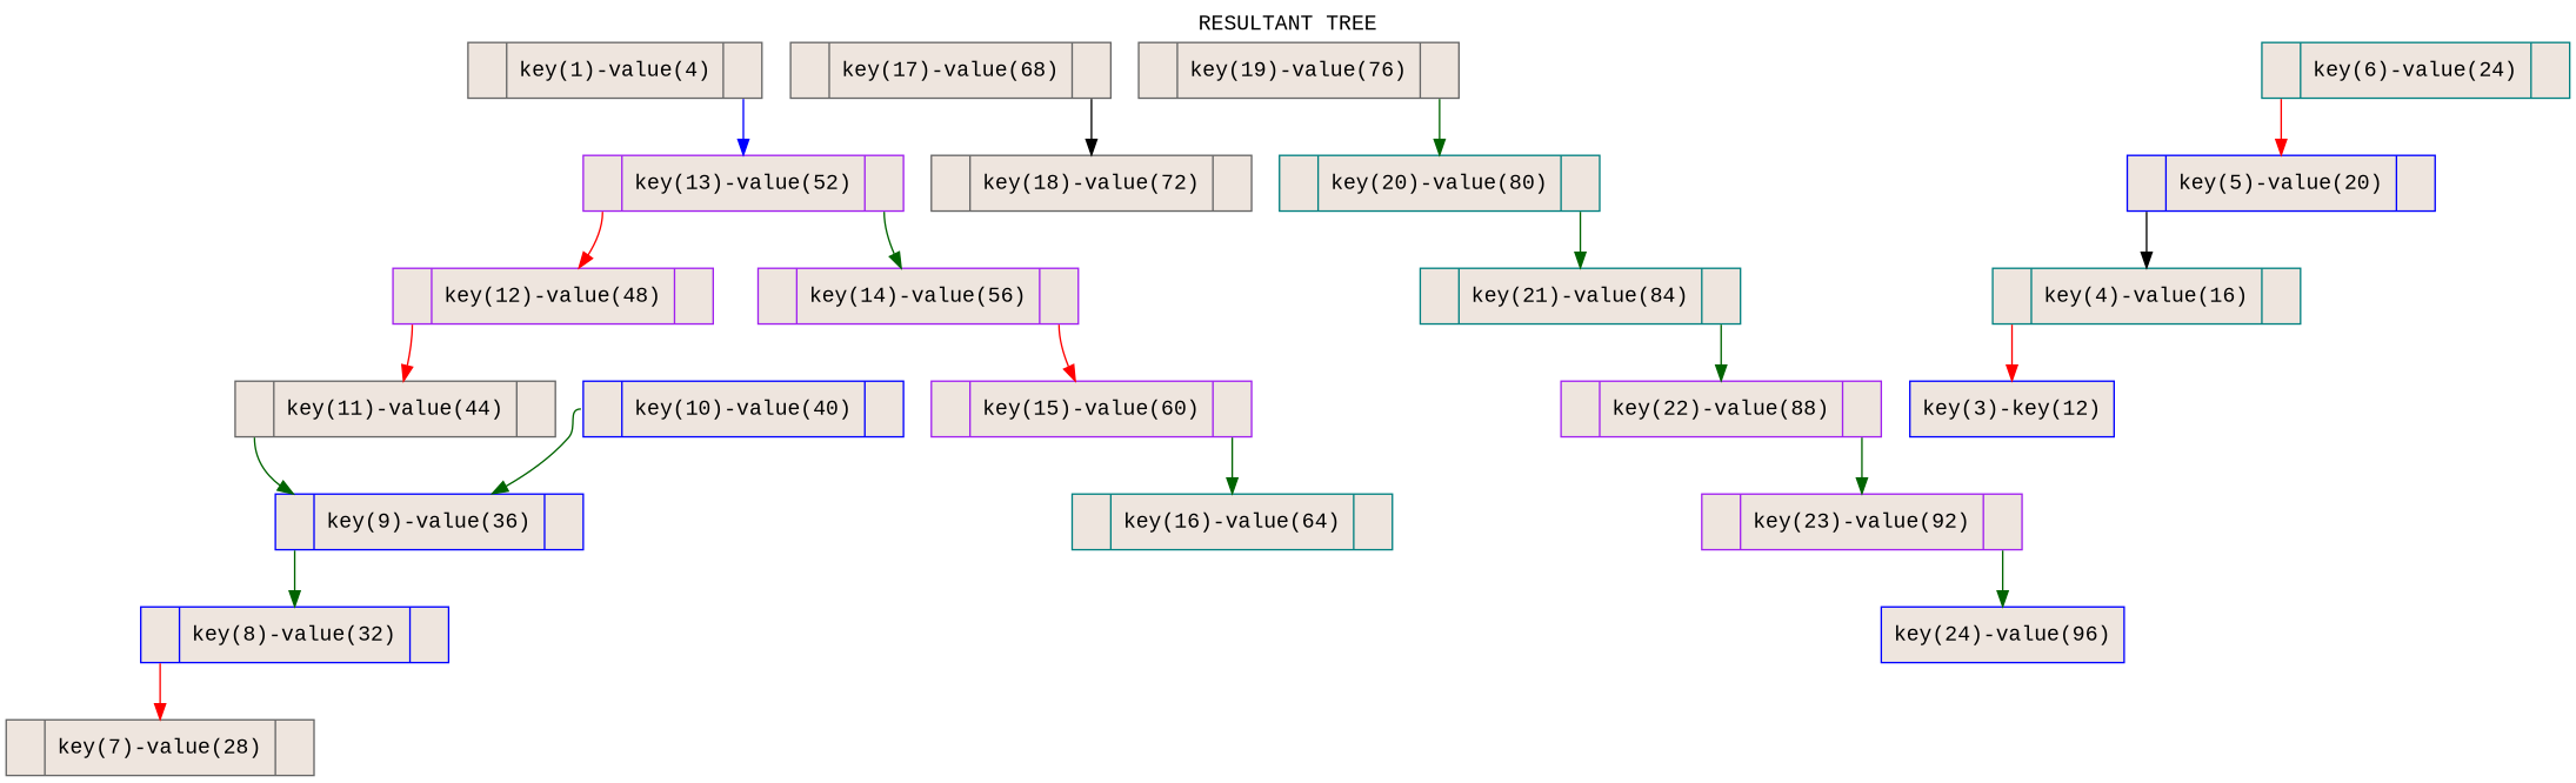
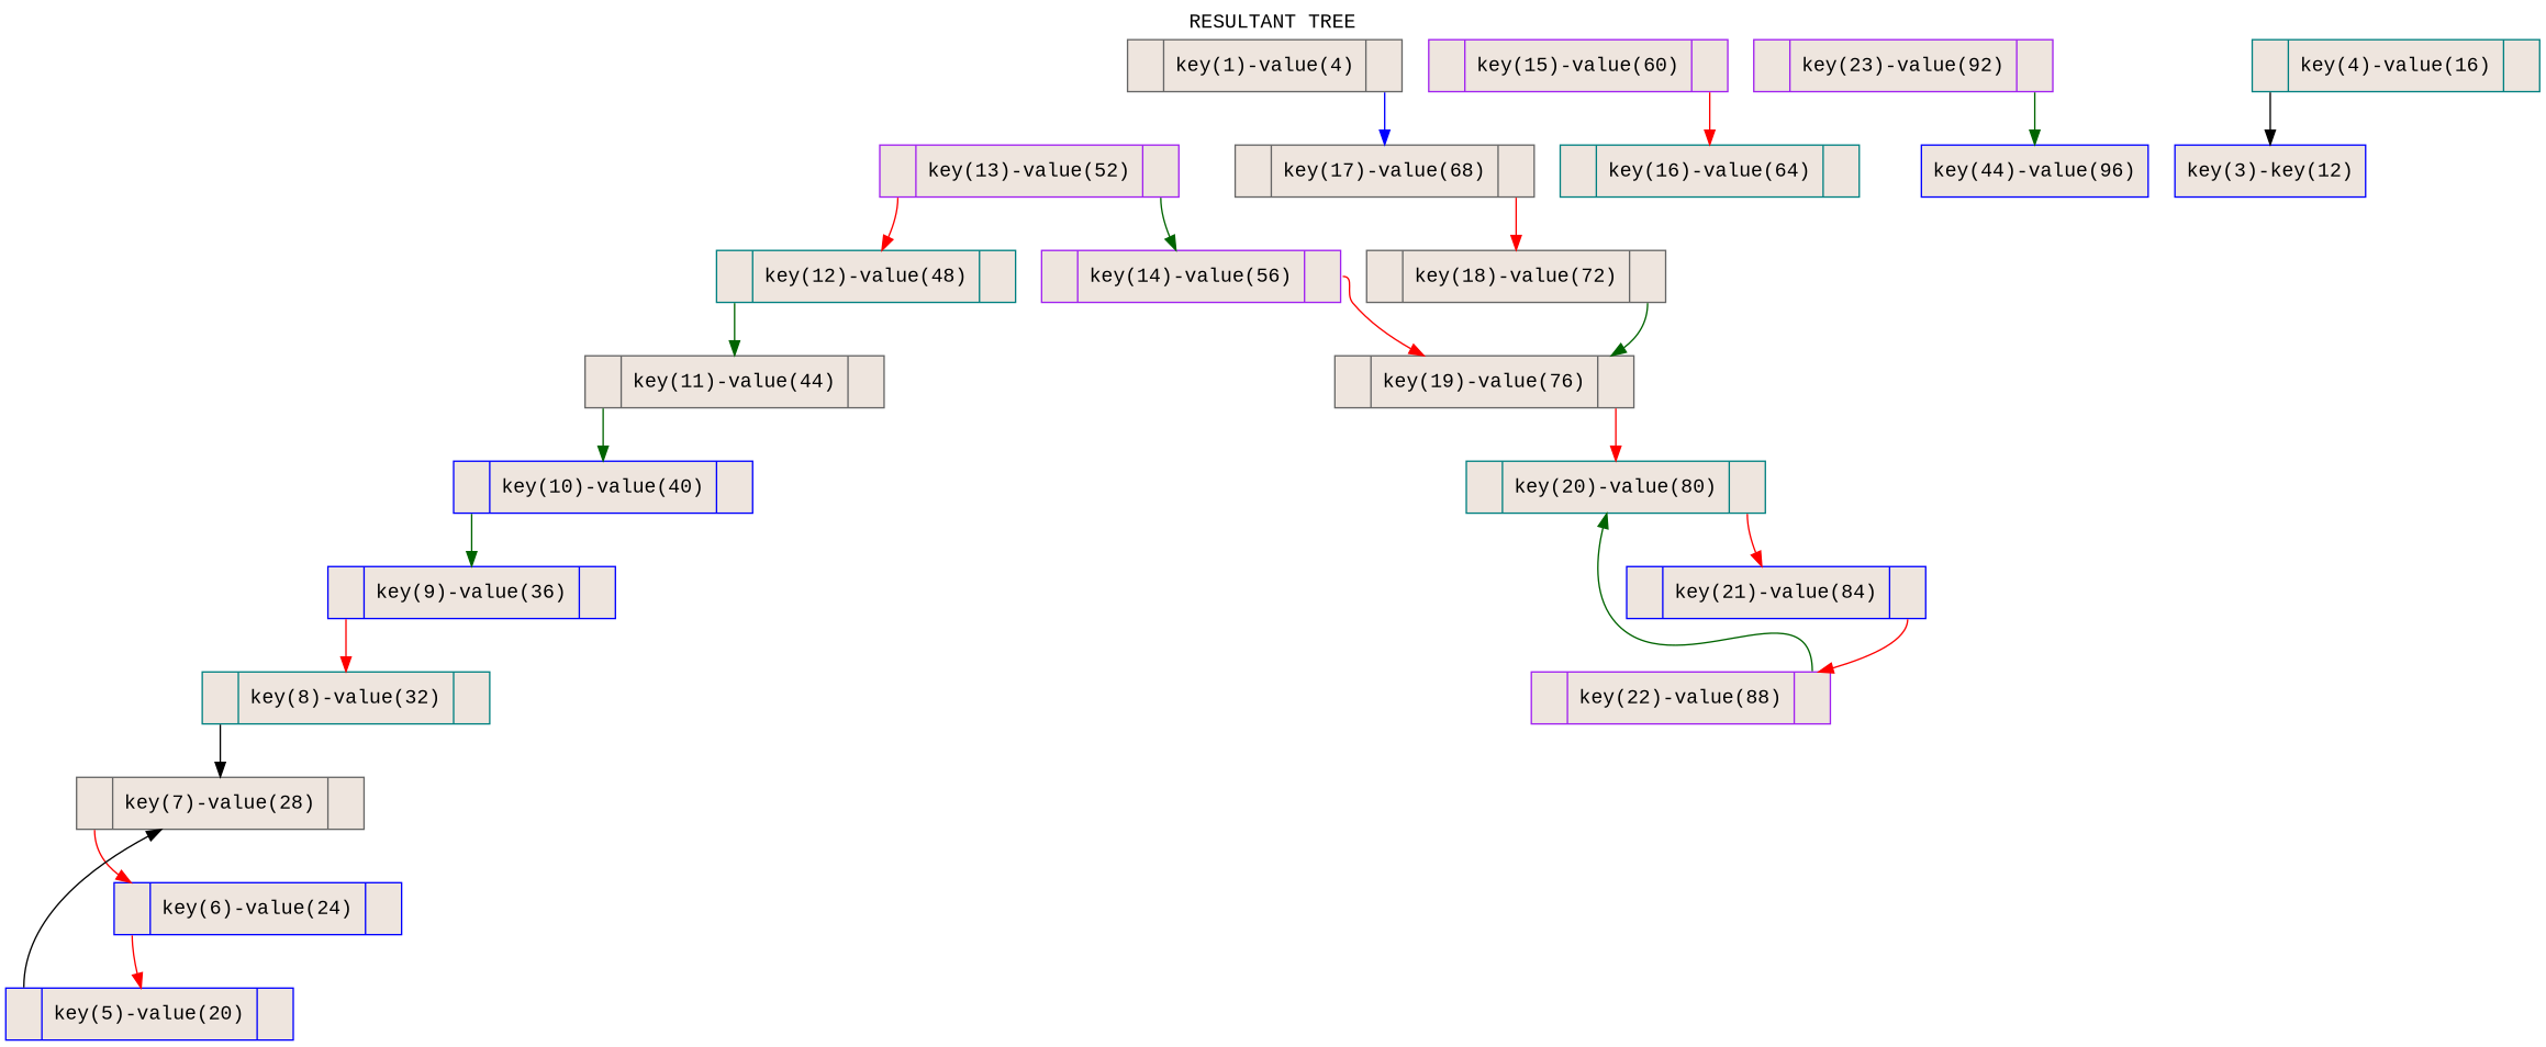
  digraph {
    fontname="Liberation Mono"
    label="RESULTANT TREE\n"
    labelloc=t
    rankdir=TB
    node [color=blue fillcolor=seashell2 fontname="Liberation Mono" shape=record style=filled]
    edge [color=darkgreen fontname="Liberation Mono" tailport=C1]
    n1 [color=gray40 label="<C0>|key(1)-value(4)|<C1>"]
    n2 [color=purple label="<C0>|key(13)-value(52)|<C1>"]
    n3 [color=purple label="<C0>|key(14)-value(56)|<C1>"]
-   n4 [color=purple label="<C0>|key(12)-value(48)|<C1>"]
+   n4 [color=teal label="<C0>|key(12)-value(48)|<C1>"]
    n5 [color=purple label="<C0>|key(15)-value(60)|<C1>"]
    n6 [color=gray40 label="<C0>|key(11)-value(44)|<C1>"]
    n7 [color=teal label="<C0>|key(16)-value(64)|<C1>"]
    n8 [color=gray40 label="<C0>|key(17)-value(68)|<C1>"]
    n9 [color=gray40 label="<C0>|key(18)-value(72)|<C1>"]
    n10 [color=gray40 label="<C0>|key(19)-value(76)|<C1>"]
    n11 [color=teal label="<C0>|key(20)-value(80)|<C1>"]
-   n12 [color=teal label="<C0>|key(21)-value(84)|<C1>"]
+   n12 [label="<C0>|key(21)-value(84)|<C1>"]
    n13 [color=purple label="<C0>|key(22)-value(88)|<C1>"]
    n14 [color=purple label="<C0>|key(23)-value(92)|<C1>"]
-   n15 [label="key(24)-value(96)"]
+   n15 [label="key(44)-value(96)"]
    n16 [label="<C0>|key(10)-value(40)|<C1>"]
    n17 [label="<C0>|key(9)-value(36)|<C1>"]
-   n18 [label="<C0>|key(8)-value(32)|<C1>"]
+   n18 [color=teal label="<C0>|key(8)-value(32)|<C1>"]
    n19 [color=gray40 label="<C0>|key(7)-value(28)|<C1>"]
-   n20 [color=teal label="<C0>|key(6)-value(24)|<C1>"]
+   n20 [label="<C0>|key(6)-value(24)|<C1>"]
    n21 [label="<C0>|key(5)-value(20)|<C1>"]
    n22 [color=teal label="<C0>|key(4)-value(16)|<C1>"]
    n23 [label="key(3)-key(12)"]
-   n1 -> n2 [color=blue]
+   n1 -> n8 [color=blue]
    n2 -> n3
    n2 -> n4 [color=red tailport=C0]
-   n3 -> n5 [color=red]
-   n4 -> n6 [color=red tailport=C0]
-   n5 -> n7
-   n6 -> n17 [tailport=C0]
-   n8 -> n9 [color=black]
-   n10 -> n11
-   n11 -> n12
-   n12 -> n13
-   n13 -> n14
+   n3 -> n10 [color=red]
+   n4 -> n6 [tailport=C0]
+   n5 -> n7 [color=red]
+   n6 -> n16 [tailport=C0]
+   n8 -> n9 [color=red]
+   n9 -> n10
+   n10 -> n11 [color=red]
+   n11 -> n12 [color=red]
+   n12 -> n13 [color=red]
+   n13 -> n11
    n14 -> n15
    n16 -> n17 [tailport=C0]
-   n17 -> n18 [tailport=C0]
-   n18 -> n19 [color=red tailport=C0]
+   n17 -> n18 [color=red tailport=C0]
+   n18 -> n19 [color=black tailport=C0]
+   n19 -> n20 [color=red tailport=C0]
    n20 -> n21 [color=red tailport=C0]
-   n21 -> n22 [color=black tailport=C0]
-   n22 -> n23 [color=red tailport=C0]
+   n21 -> n19 [color=black tailport=C0]
+   n22 -> n23 [color=black tailport=C0]
  }
